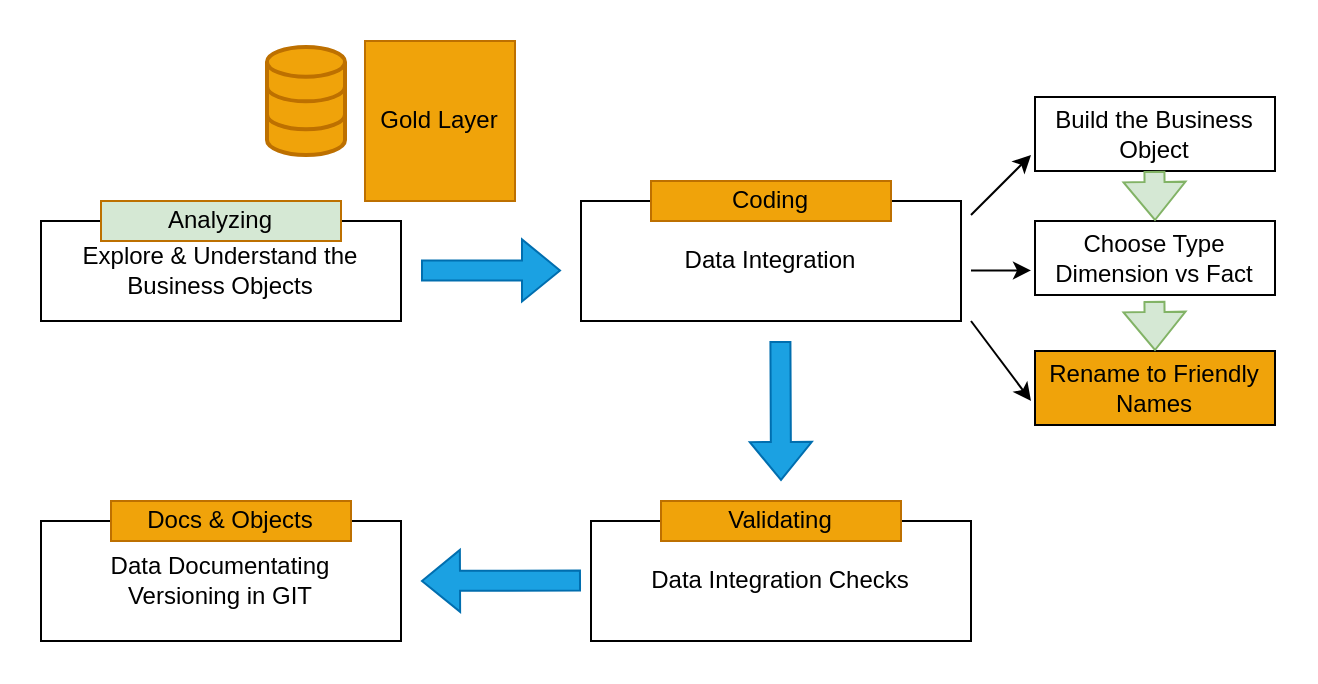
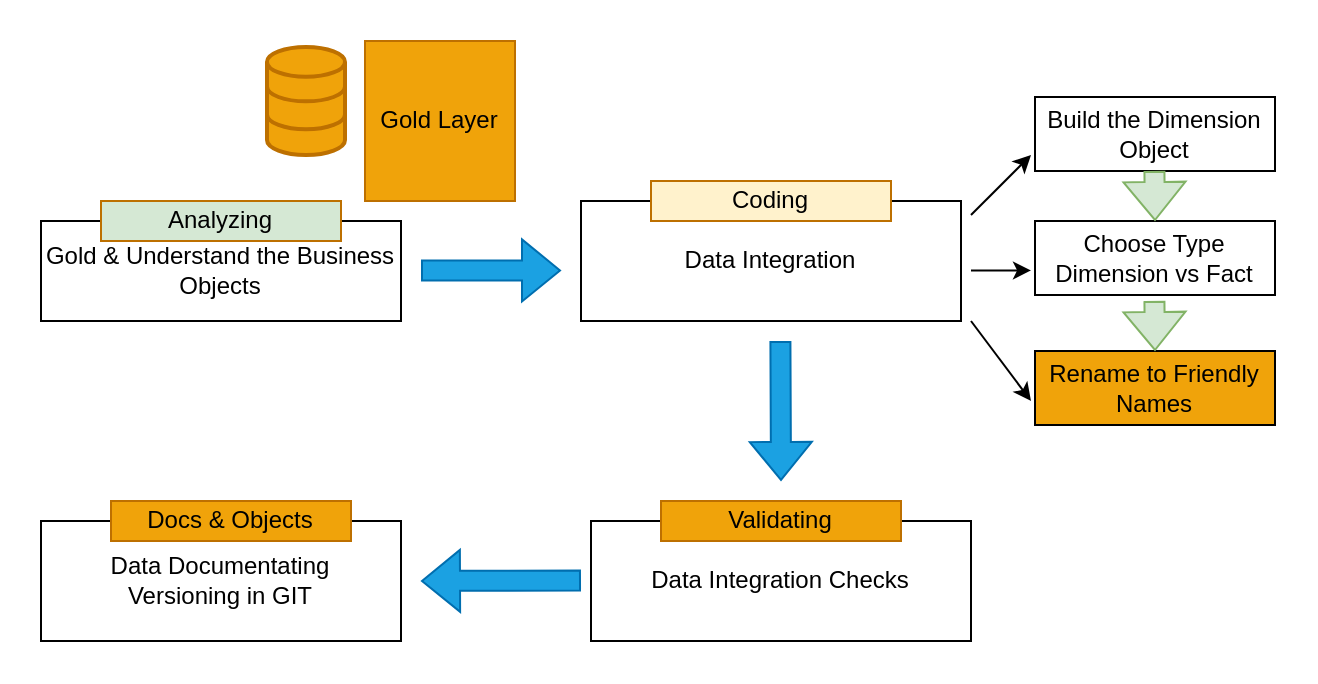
  <mxCell id="0" />
  <mxCell id="1" parent="0" />
  <mxCell id="2" value="Gold Layer" style="rounded=0;whiteSpace=wrap;html=1;fillColor=#f0a30a;strokeColor=#BD7000;fontColor=#000000;" parent="1" vertex="1"><mxGeometry x="182" y="20" width="75" height="80" as="geometry" /></mxCell>
- <mxCell id="3" value="Explore &amp;amp; Understand the Business Objects" style="rounded=0;whiteSpace=wrap;html=1;" parent="1" vertex="1"><mxGeometry x="20" y="110" width="180" height="50" as="geometry" /></mxCell>
+ <mxCell id="3" value="Gold &amp;amp; Understand the Business Objects" style="rounded=0;whiteSpace=wrap;html=1;" parent="1" vertex="1"><mxGeometry x="20" y="110" width="180" height="50" as="geometry" /></mxCell>
  <mxCell id="4" value="Analyzing" style="rounded=0;whiteSpace=wrap;html=1;strokeColor=#BD7000;fillColor=#d5e8d4;fontColor=#000000;" parent="1" vertex="1"><mxGeometry x="50" y="100" width="120" height="20" as="geometry" /></mxCell>
  <mxCell id="5" value="Data Integration" style="rounded=0;whiteSpace=wrap;html=1;" parent="1" vertex="1"><mxGeometry x="290" y="100" width="190" height="60" as="geometry" /></mxCell>
- <mxCell id="6" value="Coding" style="rounded=0;whiteSpace=wrap;html=1;strokeColor=#BD7000;fillColor=#f0a30a;fontColor=#000000;" parent="1" vertex="1"><mxGeometry x="325" y="90" width="120" height="20" as="geometry" /></mxCell>
+ <mxCell id="6" value="Coding" style="rounded=0;whiteSpace=wrap;html=1;strokeColor=#BD7000;fillColor=#fff2cc;fontColor=#000000;" parent="1" vertex="1"><mxGeometry x="325" y="90" width="120" height="20" as="geometry" /></mxCell>
  <mxCell id="7" value="Data Integration Checks" style="rounded=0;whiteSpace=wrap;html=1;" parent="1" vertex="1"><mxGeometry x="295" y="260" width="190" height="60" as="geometry" /></mxCell>
  <mxCell id="8" value="Validating" style="rounded=0;whiteSpace=wrap;html=1;strokeColor=#BD7000;fillColor=#f0a30a;fontColor=#000000;" parent="1" vertex="1"><mxGeometry x="330" y="250" width="120" height="20" as="geometry" /></mxCell>
  <mxCell id="9" value="Data Documentating&lt;div&gt;Versioning in GIT&lt;/div&gt;" style="rounded=0;whiteSpace=wrap;html=1;" parent="1" vertex="1"><mxGeometry x="20" y="260" width="180" height="60" as="geometry" /></mxCell>
  <mxCell id="10" value="Docs &amp;amp; Objects" style="rounded=0;whiteSpace=wrap;html=1;strokeColor=#BD7000;fillColor=#f0a30a;fontColor=#000000;" parent="1" vertex="1"><mxGeometry x="55" y="250" width="120" height="20" as="geometry" /></mxCell>
  <mxCell id="11" value="" style="shape=flexArrow;endArrow=classic;html=1;rounded=0;fillColor=#1ba1e2;strokeColor=#006EAF;" parent="1" edge="1"><mxGeometry width="50" height="50" relative="1" as="geometry"><mxPoint x="389.71" y="170" as="sourcePoint" /><mxPoint x="390" y="240" as="targetPoint" /></mxGeometry></mxCell>
  <mxCell id="12" value="" style="shape=flexArrow;endArrow=classic;html=1;rounded=0;fillColor=#1ba1e2;strokeColor=#006EAF;" parent="1" edge="1"><mxGeometry width="50" height="50" relative="1" as="geometry"><mxPoint x="290" y="289.71" as="sourcePoint" /><mxPoint x="210" y="290" as="targetPoint" /></mxGeometry></mxCell>
  <mxCell id="13" value="" style="html=1;verticalLabelPosition=bottom;align=center;labelBackgroundColor=#ffffff;verticalAlign=top;strokeWidth=2;strokeColor=#BD7000;shadow=0;dashed=0;shape=mxgraph.ios7.icons.data;fillColor=#f0a30a;fontColor=#000000;" parent="1" vertex="1"><mxGeometry x="133" y="23" width="39" height="54" as="geometry" /></mxCell>
  <mxCell id="14" value="" style="shape=flexArrow;endArrow=classic;html=1;rounded=0;fillColor=#1ba1e2;strokeColor=#006EAF;" parent="1" edge="1"><mxGeometry width="50" height="50" relative="1" as="geometry"><mxPoint x="210" y="134.71" as="sourcePoint" /><mxPoint x="280" y="134.71" as="targetPoint" /></mxGeometry></mxCell>
- <mxCell id="15" value="Build the Business Object" style="rounded=0;whiteSpace=wrap;html=1;" vertex="1" parent="1"><mxGeometry x="517" y="48" width="120" height="37" as="geometry" /></mxCell>
+ <mxCell id="15" value="Build the Dimension Object" style="rounded=0;whiteSpace=wrap;html=1;" vertex="1" parent="1"><mxGeometry x="517" y="48" width="120" height="37" as="geometry" /></mxCell>
  <mxCell id="16" value="Choose Type Dimension vs Fact" style="rounded=0;whiteSpace=wrap;html=1;" vertex="1" parent="1"><mxGeometry x="517" y="110" width="120" height="37" as="geometry" /></mxCell>
  <mxCell id="17" value="Rename to Friendly Names" style="rounded=0;whiteSpace=wrap;html=1;fillColor=#f0a30a;" vertex="1" parent="1"><mxGeometry x="517" y="175" width="120" height="37" as="geometry" /></mxCell>
  <mxCell id="18" value="" style="endArrow=classic;html=1;rounded=0;" edge="1" parent="1"><mxGeometry width="50" height="50" relative="1" as="geometry"><mxPoint x="485" y="107" as="sourcePoint" /><mxPoint x="515" y="77" as="targetPoint" /></mxGeometry></mxCell>
  <mxCell id="19" value="" style="endArrow=classic;html=1;rounded=0;" edge="1" parent="1"><mxGeometry width="50" height="50" relative="1" as="geometry"><mxPoint x="485" y="134.71" as="sourcePoint" /><mxPoint x="515" y="134.71" as="targetPoint" /></mxGeometry></mxCell>
  <mxCell id="20" value="" style="endArrow=classic;html=1;rounded=0;" edge="1" parent="1"><mxGeometry width="50" height="50" relative="1" as="geometry"><mxPoint x="485" y="160" as="sourcePoint" /><mxPoint x="515" y="200" as="targetPoint" /></mxGeometry></mxCell>
  <mxCell id="21" value="" style="shape=flexArrow;endArrow=classic;html=1;rounded=0;fillColor=#d5e8d4;strokeColor=#82b366;" edge="1" parent="1"><mxGeometry width="50" height="50" relative="1" as="geometry"><mxPoint x="576.71" y="85" as="sourcePoint" /><mxPoint x="577" y="110" as="targetPoint" /></mxGeometry></mxCell>
  <mxCell id="22" value="" style="shape=flexArrow;endArrow=classic;html=1;rounded=0;fillColor=#d5e8d4;strokeColor=#82b366;" edge="1" parent="1"><mxGeometry width="50" height="50" relative="1" as="geometry"><mxPoint x="576.71" y="150" as="sourcePoint" /><mxPoint x="577" y="175" as="targetPoint" /></mxGeometry></mxCell>
